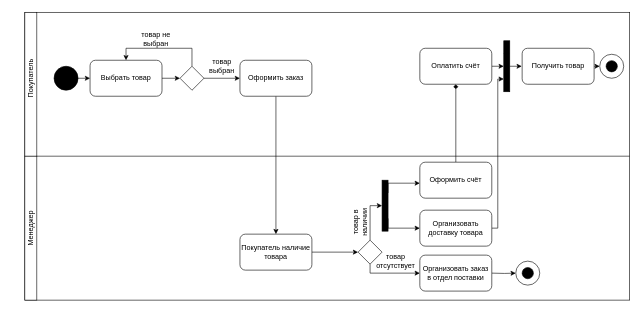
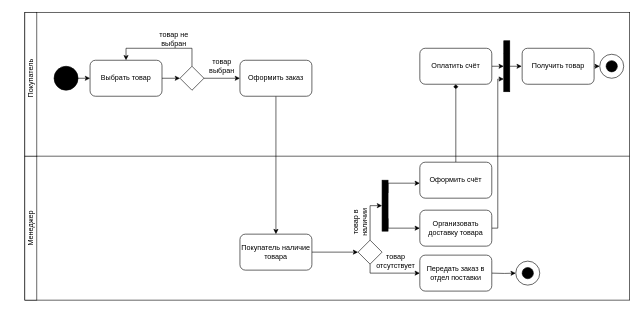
  <mxCell id="0" />
  <mxCell id="1" parent="0" />
  <mxCell id="2" value="" style="rounded=0;whiteSpace=wrap;html=1;" parent="1" vertex="1"><mxGeometry x="40.25" y="20" width="1008.75" height="480" as="geometry" /></mxCell>
  <mxCell id="3" value="" style="endArrow=none;html=1;rounded=0;exitX=0;exitY=0.5;exitDx=0;exitDy=0;entryX=1;entryY=0.5;entryDx=0;entryDy=0;" parent="1" source="2" target="2" edge="1"><mxGeometry width="50" height="50" relative="1" as="geometry"><mxPoint x="159" y="210" as="sourcePoint" /><mxPoint x="819" y="191" as="targetPoint" /></mxGeometry></mxCell>
  <mxCell id="4" value="" style="ellipse;whiteSpace=wrap;html=1;aspect=fixed;fillColor=#000000;" parent="1" vertex="1"><mxGeometry x="89" y="110" width="40" height="40" as="geometry" /></mxCell>
  <mxCell id="5" value="" style="endArrow=classic;html=1;rounded=0;entryX=0;entryY=0.5;entryDx=0;entryDy=0;exitX=1;exitY=0.5;exitDx=0;exitDy=0;" parent="1" source="4" edge="1"><mxGeometry width="50" height="50" relative="1" as="geometry"><mxPoint x="129" y="130" as="sourcePoint" /><mxPoint x="149" y="130" as="targetPoint" /></mxGeometry></mxCell>
  <mxCell id="6" style="edgeStyle=orthogonalEdgeStyle;rounded=0;orthogonalLoop=1;jettySize=auto;html=1;entryX=0.5;entryY=0;entryDx=0;entryDy=0;" parent="1" source="7" target="37" edge="1"><mxGeometry relative="1" as="geometry"><mxPoint x="209" y="95" as="targetPoint" /><Array as="points"><mxPoint x="319" y="80" /><mxPoint x="209" y="80" /></Array></mxGeometry></mxCell>
  <mxCell id="7" value="" style="rhombus;whiteSpace=wrap;html=1;fillColor=#FFFFFF;" parent="1" vertex="1"><mxGeometry x="299" y="110" width="40" height="40" as="geometry" /></mxCell>
  <mxCell id="8" value="" style="endArrow=classic;html=1;rounded=0;entryX=0;entryY=0.5;entryDx=0;entryDy=0;exitX=1;exitY=0.5;exitDx=0;exitDy=0;" parent="1" target="7" edge="1"><mxGeometry width="50" height="50" relative="1" as="geometry"><mxPoint x="269" y="130" as="sourcePoint" /><mxPoint x="159" y="140" as="targetPoint" /></mxGeometry></mxCell>
- <mxCell id="9" value="товар не выбран" style="text;html=1;strokeColor=none;fillColor=none;align=center;verticalAlign=middle;whiteSpace=wrap;rounded=0;" parent="1" vertex="1"><mxGeometry x="229" y="50" width="60" height="30" as="geometry" /></mxCell>
+ <mxCell id="9" value="товар не выбран" style="text;html=1;strokeColor=none;fillColor=none;align=center;verticalAlign=middle;whiteSpace=wrap;rounded=0;" parent="1" vertex="1"><mxGeometry x="259" y="50" width="60" height="30" as="geometry" /></mxCell>
  <mxCell id="10" value="" style="endArrow=classic;html=1;rounded=0;entryX=0;entryY=0.5;entryDx=0;entryDy=0;exitX=1;exitY=0.5;exitDx=0;exitDy=0;" parent="1" source="7" edge="1"><mxGeometry width="50" height="50" relative="1" as="geometry"><mxPoint x="279" y="140" as="sourcePoint" /><mxPoint x="399" y="130" as="targetPoint" /></mxGeometry></mxCell>
  <mxCell id="11" value="товар выбран" style="text;html=1;strokeColor=none;fillColor=none;align=center;verticalAlign=middle;whiteSpace=wrap;rounded=0;" parent="1" vertex="1"><mxGeometry x="339" y="90" width="60" height="40" as="geometry" /></mxCell>
  <mxCell id="12" value="" style="endArrow=classic;html=1;rounded=0;exitX=0.5;exitY=1;exitDx=0;exitDy=0;entryX=0.5;entryY=0;entryDx=0;entryDy=0;" parent="1" target="39" edge="1"><mxGeometry width="50" height="50" relative="1" as="geometry"><mxPoint x="459" y="160" as="sourcePoint" /><mxPoint x="459" y="385" as="targetPoint" /></mxGeometry></mxCell>
  <mxCell id="13" style="edgeStyle=orthogonalEdgeStyle;rounded=0;orthogonalLoop=1;jettySize=auto;html=1;entryX=0;entryY=0.5;entryDx=0;entryDy=0;exitX=0.5;exitY=1;exitDx=0;exitDy=0;" parent="1" source="15" edge="1"><mxGeometry relative="1" as="geometry"><Array as="points"><mxPoint x="616" y="455" /></Array><mxPoint x="699" y="455" as="targetPoint" /></mxGeometry></mxCell>
  <mxCell id="14" style="edgeStyle=orthogonalEdgeStyle;rounded=0;orthogonalLoop=1;jettySize=auto;html=1;entryX=0;entryY=0.5;entryDx=0;entryDy=0;" parent="1" source="15" target="19" edge="1"><mxGeometry relative="1" as="geometry" /></mxCell>
  <mxCell id="15" value="" style="rhombus;whiteSpace=wrap;html=1;fillColor=#FFFFFF;" parent="1" vertex="1"><mxGeometry x="596" y="400" width="40" height="40" as="geometry" /></mxCell>
  <mxCell id="16" value="" style="endArrow=classic;html=1;rounded=0;entryX=0;entryY=0.5;entryDx=0;entryDy=0;exitX=1;exitY=0.5;exitDx=0;exitDy=0;" parent="1" source="39" target="15" edge="1"><mxGeometry width="50" height="50" relative="1" as="geometry"><mxPoint x="559" y="420" as="sourcePoint" /><mxPoint x="549" y="364.66" as="targetPoint" /></mxGeometry></mxCell>
  <mxCell id="17" style="edgeStyle=orthogonalEdgeStyle;rounded=0;orthogonalLoop=1;jettySize=auto;html=1;exitX=1;exitY=0.25;exitDx=0;exitDy=0;" parent="1" source="19" edge="1"><mxGeometry relative="1" as="geometry"><Array as="points"><mxPoint x="646" y="305" /></Array><mxPoint x="699" y="305" as="targetPoint" /></mxGeometry></mxCell>
  <mxCell id="18" style="edgeStyle=orthogonalEdgeStyle;rounded=0;orthogonalLoop=1;jettySize=auto;html=1;exitX=1;exitY=0.75;exitDx=0;exitDy=0;entryX=0;entryY=0.5;entryDx=0;entryDy=0;" parent="1" source="19" edge="1"><mxGeometry relative="1" as="geometry"><Array as="points"><mxPoint x="646" y="380" /></Array><mxPoint x="699" y="380" as="targetPoint" /></mxGeometry></mxCell>
  <mxCell id="19" value="" style="rounded=0;whiteSpace=wrap;html=1;fillColor=#000000;" parent="1" vertex="1"><mxGeometry x="636" y="300" width="10" height="85" as="geometry" /></mxCell>
  <mxCell id="20" style="edgeStyle=orthogonalEdgeStyle;rounded=0;orthogonalLoop=1;jettySize=auto;html=1;entryX=0;entryY=0.75;entryDx=0;entryDy=0;" parent="1" target="27" edge="1"><mxGeometry relative="1" as="geometry"><Array as="points"><mxPoint x="829" y="380" /><mxPoint x="829" y="131" /></Array><mxPoint x="819" y="380" as="sourcePoint" /></mxGeometry></mxCell>
  <mxCell id="21" style="edgeStyle=orthogonalEdgeStyle;rounded=0;orthogonalLoop=1;jettySize=auto;html=1;entryX=0;entryY=0.5;entryDx=0;entryDy=0;" parent="1" target="29" edge="1"><mxGeometry relative="1" as="geometry"><mxPoint x="819" y="455" as="sourcePoint" /></mxGeometry></mxCell>
  <mxCell id="22" style="edgeStyle=orthogonalEdgeStyle;rounded=0;orthogonalLoop=1;jettySize=auto;html=1;entryX=0;entryY=0.5;entryDx=0;entryDy=0;" parent="1" target="27" edge="1"><mxGeometry relative="1" as="geometry"><mxPoint x="819" y="110" as="sourcePoint" /></mxGeometry></mxCell>
  <mxCell id="23" style="edgeStyle=orthogonalEdgeStyle;rounded=0;orthogonalLoop=1;jettySize=auto;html=1;entryX=0;entryY=0.5;entryDx=0;entryDy=0;" parent="1" target="24" edge="1"><mxGeometry relative="1" as="geometry"><mxPoint x="989" y="110" as="sourcePoint" /></mxGeometry></mxCell>
  <mxCell id="24" value="" style="ellipse;whiteSpace=wrap;html=1;aspect=fixed;fillColor=#FFFFFF;" parent="1" vertex="1"><mxGeometry x="999" y="90" width="40" height="40" as="geometry" /></mxCell>
  <mxCell id="25" value="" style="ellipse;whiteSpace=wrap;html=1;aspect=fixed;fillColor=#000000;" parent="1" vertex="1"><mxGeometry x="1009.63" y="100.63" width="18.75" height="18.75" as="geometry" /></mxCell>
  <mxCell id="26" style="edgeStyle=orthogonalEdgeStyle;rounded=0;orthogonalLoop=1;jettySize=auto;html=1;entryX=0;entryY=0.5;entryDx=0;entryDy=0;" parent="1" source="27" edge="1"><mxGeometry relative="1" as="geometry"><mxPoint x="869" y="110" as="targetPoint" /></mxGeometry></mxCell>
  <mxCell id="27" value="" style="rounded=0;whiteSpace=wrap;html=1;fillColor=#000000;" parent="1" vertex="1"><mxGeometry x="839" y="67.5" width="10" height="85" as="geometry" /></mxCell>
  <mxCell id="28" style="edgeStyle=orthogonalEdgeStyle;rounded=0;orthogonalLoop=1;jettySize=auto;html=1;exitX=0;exitY=0.25;exitDx=0;exitDy=0;entryX=1;entryY=0.25;entryDx=0;entryDy=0;" parent="1" source="27" target="27" edge="1"><mxGeometry relative="1" as="geometry" /></mxCell>
  <mxCell id="29" value="" style="ellipse;whiteSpace=wrap;html=1;aspect=fixed;fillColor=#FFFFFF;" parent="1" vertex="1"><mxGeometry x="859" y="435" width="40" height="40" as="geometry" /></mxCell>
  <mxCell id="30" value="" style="ellipse;whiteSpace=wrap;html=1;aspect=fixed;fillColor=#000000;" parent="1" vertex="1"><mxGeometry x="869.62" y="445.62" width="18.75" height="18.75" as="geometry" /></mxCell>
  <mxCell id="31" value="товар в наличии" style="text;html=1;strokeColor=none;fillColor=none;align=center;verticalAlign=middle;whiteSpace=wrap;rounded=0;rotation=-90;" parent="1" vertex="1"><mxGeometry x="569" y="350" width="60" height="40" as="geometry" /></mxCell>
  <mxCell id="32" value="товар отсутствует" style="text;html=1;strokeColor=none;fillColor=none;align=center;verticalAlign=middle;whiteSpace=wrap;rounded=0;" parent="1" vertex="1"><mxGeometry x="629" y="415" width="60" height="40" as="geometry" /></mxCell>
  <mxCell id="33" value="" style="rounded=0;whiteSpace=wrap;html=1;fillColor=#FFFFFF;" parent="1" vertex="1"><mxGeometry x="40.25" y="20" width="20" height="240" as="geometry" /></mxCell>
  <mxCell id="34" value="" style="rounded=0;whiteSpace=wrap;html=1;fillColor=#FFFFFF;" parent="1" vertex="1"><mxGeometry x="40.25" y="260" width="20" height="240" as="geometry" /></mxCell>
  <mxCell id="35" value="Покупатель" style="text;html=1;strokeColor=none;fillColor=none;align=center;verticalAlign=middle;whiteSpace=wrap;rounded=0;rotation=270;" parent="1" vertex="1"><mxGeometry x="20.25" y="115" width="60" height="30" as="geometry" /></mxCell>
  <mxCell id="36" value="Менеджер" style="text;html=1;strokeColor=none;fillColor=none;align=center;verticalAlign=middle;whiteSpace=wrap;rounded=0;rotation=270;" parent="1" vertex="1"><mxGeometry x="20.25" y="365" width="60" height="30" as="geometry" /></mxCell>
  <mxCell id="37" value="Выбрать товар" style="rounded=1;whiteSpace=wrap;html=1;" vertex="1" parent="1"><mxGeometry x="149" y="100" width="120" height="60" as="geometry" /></mxCell>
  <mxCell id="38" value="Оформить заказ" style="rounded=1;whiteSpace=wrap;html=1;" vertex="1" parent="1"><mxGeometry x="399" y="100" width="120" height="60" as="geometry" /></mxCell>
  <mxCell id="39" value="Покупатель наличие товара" style="rounded=1;whiteSpace=wrap;html=1;" vertex="1" parent="1"><mxGeometry x="399" y="390" width="120" height="60" as="geometry" /></mxCell>
- <mxCell id="40" value="Организовать заказ в отдел поставки" style="rounded=1;whiteSpace=wrap;html=1;" vertex="1" parent="1"><mxGeometry x="699" y="424.99" width="120" height="60" as="geometry" /></mxCell>
+ <mxCell id="40" value="Передать заказ в отдел поставки" style="rounded=1;whiteSpace=wrap;html=1;" vertex="1" parent="1"><mxGeometry x="699" y="424.99" width="120" height="60" as="geometry" /></mxCell>
  <mxCell id="41" value="Организовать доставку товара" style="rounded=1;whiteSpace=wrap;html=1;" vertex="1" parent="1"><mxGeometry x="699" y="350" width="120" height="60" as="geometry" /></mxCell>
  <mxCell id="42" style="edgeStyle=orthogonalEdgeStyle;rounded=0;orthogonalLoop=1;jettySize=auto;html=1;entryX=0.5;entryY=1;entryDx=0;entryDy=0;endArrow=diamond;" edge="1" parent="1" source="43" target="44"><mxGeometry relative="1" as="geometry"><mxPoint x="759" y="145" as="targetPoint" /></mxGeometry></mxCell>
  <mxCell id="43" value="Оформить счёт" style="rounded=1;whiteSpace=wrap;html=1;" vertex="1" parent="1"><mxGeometry x="699" y="270" width="120" height="60" as="geometry" /></mxCell>
  <mxCell id="44" value="Оплатить счёт" style="rounded=1;whiteSpace=wrap;html=1;" vertex="1" parent="1"><mxGeometry x="699" y="80" width="120" height="60" as="geometry" /></mxCell>
  <mxCell id="45" value="Получить товар" style="rounded=1;whiteSpace=wrap;html=1;" vertex="1" parent="1"><mxGeometry x="869.62" y="80.01" width="120" height="60" as="geometry" /></mxCell>
